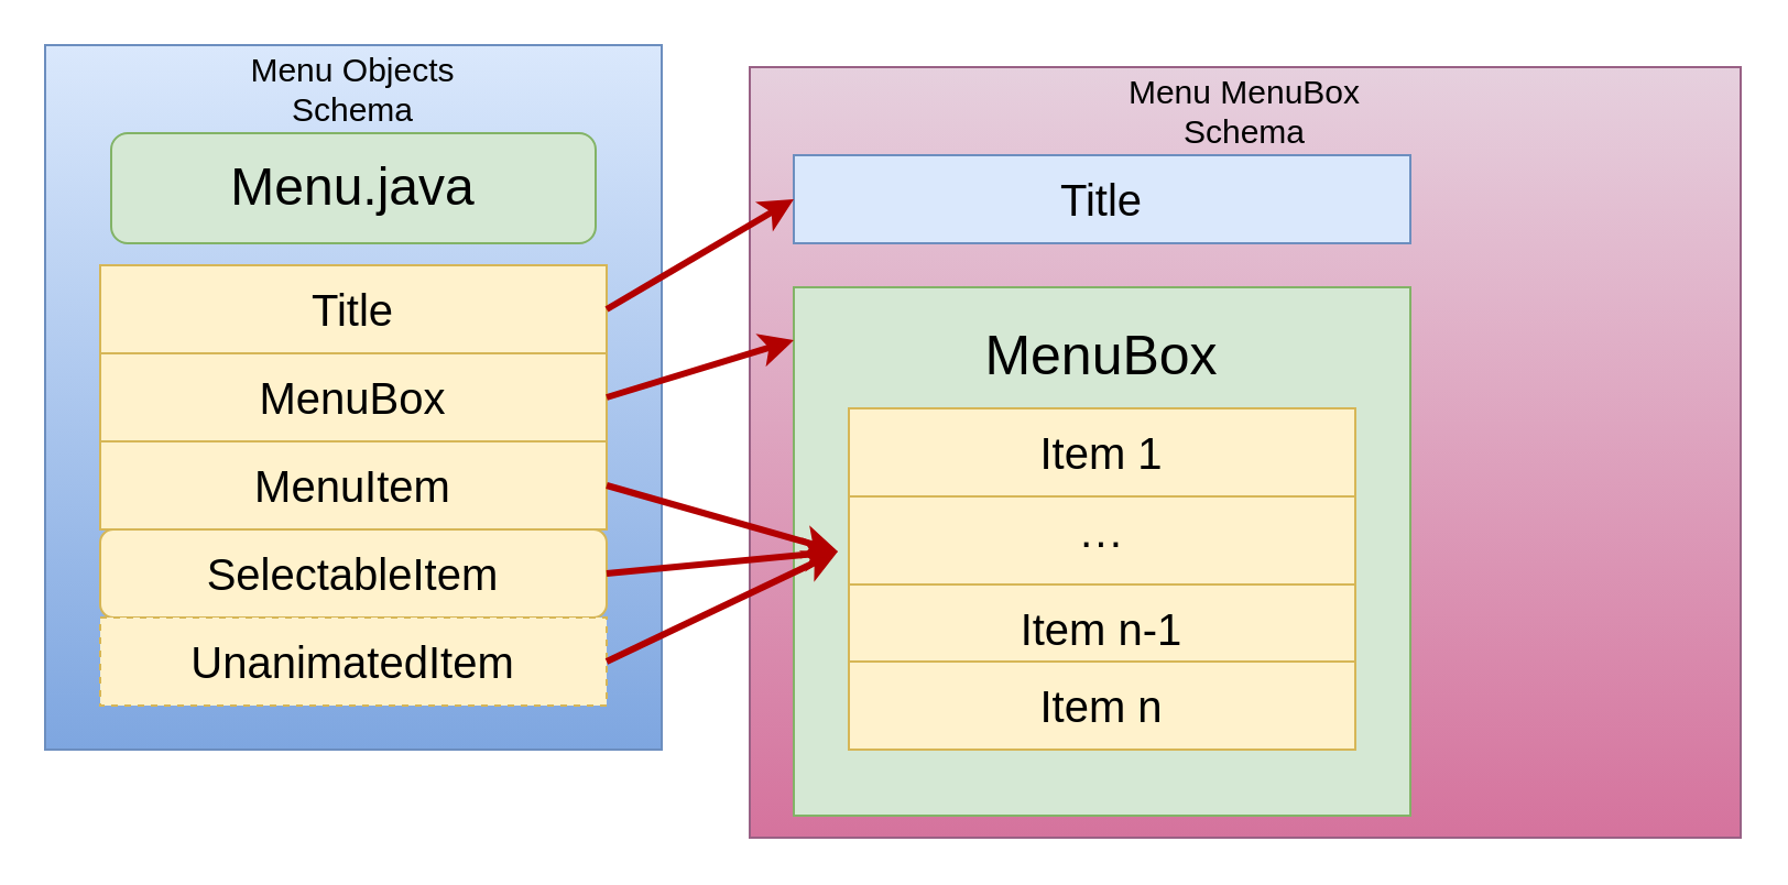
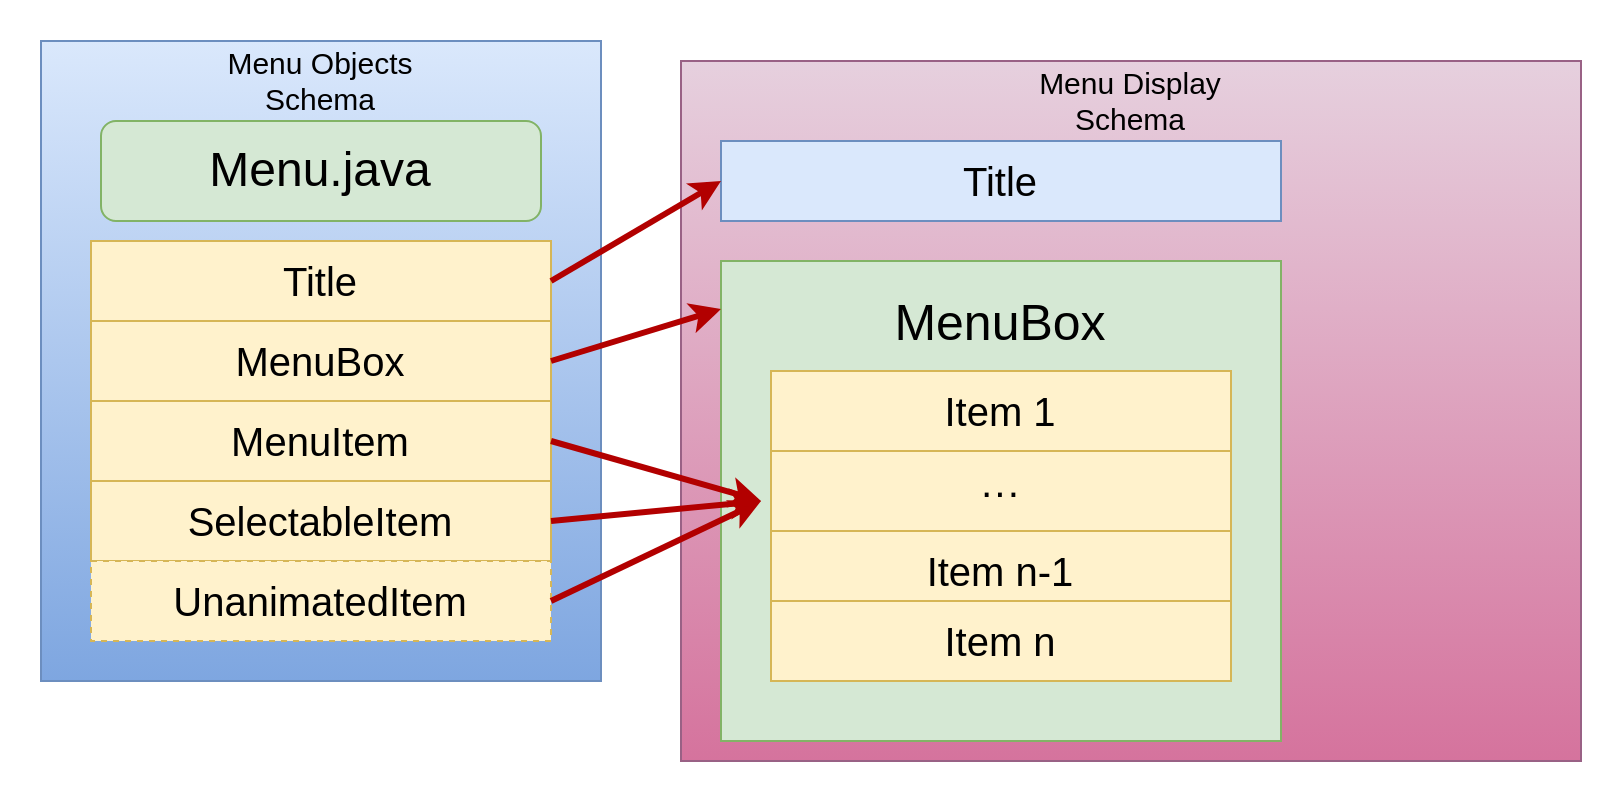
  <mxCell id="0" />
  <mxCell id="1" parent="0" />
  <mxCell id="2" value="" style="rounded=0;whiteSpace=wrap;html=1;gradientColor=#7ea6e0;fillColor=#dae8fc;strokeColor=#6c8ebf;" vertex="1" parent="1"><mxGeometry x="20" y="20" width="280" height="320" as="geometry" /></mxCell>
  <mxCell id="3" value="&lt;font style=&quot;font-size: 20px&quot;&gt;Title&lt;/font&gt;" style="rounded=0;whiteSpace=wrap;html=1;fillColor=#fff2cc;strokeColor=#d6b656;" vertex="1" parent="1"><mxGeometry x="45" y="120" width="230" height="40" as="geometry" /></mxCell>
  <mxCell id="4" value="&lt;font style=&quot;font-size: 20px&quot;&gt;MenuBox&lt;/font&gt;" style="rounded=0;whiteSpace=wrap;html=1;fillColor=#fff2cc;strokeColor=#d6b656;" vertex="1" parent="1"><mxGeometry x="45" y="160" width="230" height="40" as="geometry" /></mxCell>
  <mxCell id="5" value="&lt;font style=&quot;font-size: 20px&quot;&gt;MenuItem&lt;/font&gt;" style="rounded=0;whiteSpace=wrap;html=1;fillColor=#fff2cc;strokeColor=#d6b656;" vertex="1" parent="1"><mxGeometry x="45" y="200" width="230" height="40" as="geometry" /></mxCell>
- <mxCell id="6" value="&lt;font style=&quot;font-size: 20px&quot;&gt;SelectableItem&lt;/font&gt;" style="whiteSpace=wrap;html=1;fillColor=#fff2cc;strokeColor=#d6b656;rounded=1;" vertex="1" parent="1"><mxGeometry x="45" y="240" width="230" height="40" as="geometry" /></mxCell>
+ <mxCell id="6" value="&lt;font style=&quot;font-size: 20px&quot;&gt;SelectableItem&lt;/font&gt;" style="rounded=0;whiteSpace=wrap;html=1;fillColor=#fff2cc;strokeColor=#d6b656;" vertex="1" parent="1"><mxGeometry x="45" y="240" width="230" height="40" as="geometry" /></mxCell>
  <mxCell id="7" value="&lt;font style=&quot;font-size: 20px&quot;&gt;UnanimatedItem&lt;/font&gt;" style="rounded=0;whiteSpace=wrap;html=1;fillColor=#fff2cc;strokeColor=#d6b656;dashed=1;" vertex="1" parent="1"><mxGeometry x="45" y="280" width="230" height="40" as="geometry" /></mxCell>
  <mxCell id="8" style="edgeStyle=orthogonalEdgeStyle;rounded=0;orthogonalLoop=1;jettySize=auto;html=1;exitX=0.5;exitY=1;exitDx=0;exitDy=0;" edge="1" parent="1" source="2" target="2"><mxGeometry relative="1" as="geometry" /></mxCell>
  <mxCell id="9" value="&lt;font style=&quot;font-size: 24px&quot;&gt;Menu.java&lt;/font&gt;" style="rounded=1;whiteSpace=wrap;html=1;fillColor=#d5e8d4;strokeColor=#82b366;" vertex="1" parent="1"><mxGeometry x="50" y="60" width="220" height="50" as="geometry" /></mxCell>
  <mxCell id="10" value="" style="rounded=0;whiteSpace=wrap;html=1;gradientColor=#d5739d;fillColor=#e6d0de;strokeColor=#996185;" vertex="1" parent="1"><mxGeometry x="340" y="30" width="450" height="350" as="geometry" /></mxCell>
  <mxCell id="11" value="&lt;font style=&quot;font-size: 20px&quot;&gt;Title&lt;/font&gt;" style="rounded=0;whiteSpace=wrap;html=1;fillColor=#dae8fc;strokeColor=#6c8ebf;" vertex="1" parent="1"><mxGeometry x="360" y="70" width="280" height="40" as="geometry" /></mxCell>
  <mxCell id="12" value="" style="rounded=0;whiteSpace=wrap;html=1;fillColor=#d5e8d4;strokeColor=#82b366;" vertex="1" parent="1"><mxGeometry x="360" y="130" width="280" height="240" as="geometry" /></mxCell>
  <mxCell id="13" value="&lt;font style=&quot;font-size: 20px&quot;&gt;Item 1&lt;/font&gt;" style="rounded=0;whiteSpace=wrap;html=1;fillColor=#fff2cc;strokeColor=#d6b656;" vertex="1" parent="1"><mxGeometry x="385" y="185" width="230" height="40" as="geometry" /></mxCell>
  <mxCell id="14" value="&lt;span style=&quot;font-size: 20px&quot;&gt;···&lt;/span&gt;" style="rounded=0;whiteSpace=wrap;html=1;fillColor=#fff2cc;strokeColor=#d6b656;" vertex="1" parent="1"><mxGeometry x="385" y="225" width="230" height="40" as="geometry" /></mxCell>
  <mxCell id="15" value="&lt;font style=&quot;font-size: 20px&quot;&gt;Item n-1&lt;/font&gt;" style="rounded=0;whiteSpace=wrap;html=1;fillColor=#fff2cc;strokeColor=#d6b656;" vertex="1" parent="1"><mxGeometry x="385" y="265" width="230" height="40" as="geometry" /></mxCell>
  <mxCell id="16" value="&lt;font style=&quot;font-size: 20px&quot;&gt;Item n&lt;/font&gt;" style="rounded=0;whiteSpace=wrap;html=1;fillColor=#fff2cc;strokeColor=#d6b656;" vertex="1" parent="1"><mxGeometry x="385" y="300" width="230" height="40" as="geometry" /></mxCell>
  <mxCell id="17" value="" style="endArrow=classic;html=1;exitX=1;exitY=0.5;exitDx=0;exitDy=0;fillColor=#e51400;strokeColor=#B20000;strokeWidth=3;" edge="1" parent="1" source="5"><mxGeometry width="50" height="50" relative="1" as="geometry"><mxPoint x="370" y="420" as="sourcePoint" /><mxPoint x="380" y="250" as="targetPoint" /></mxGeometry></mxCell>
  <mxCell id="18" value="" style="endArrow=classic;html=1;exitX=1;exitY=0.5;exitDx=0;exitDy=0;fillColor=#e51400;strokeColor=#B20000;strokeWidth=3;" edge="1" parent="1" source="6"><mxGeometry width="50" height="50" relative="1" as="geometry"><mxPoint x="285" y="230" as="sourcePoint" /><mxPoint x="380" y="250" as="targetPoint" /></mxGeometry></mxCell>
  <mxCell id="19" value="" style="endArrow=classic;html=1;exitX=1;exitY=0.5;exitDx=0;exitDy=0;fillColor=#e51400;strokeColor=#B20000;strokeWidth=3;" edge="1" parent="1" source="7"><mxGeometry width="50" height="50" relative="1" as="geometry"><mxPoint x="285" y="270" as="sourcePoint" /><mxPoint x="380" y="250" as="targetPoint" /></mxGeometry></mxCell>
  <mxCell id="20" value="" style="endArrow=classic;html=1;exitX=1;exitY=0.5;exitDx=0;exitDy=0;fillColor=#e51400;strokeColor=#B20000;strokeWidth=3;" edge="1" parent="1" source="3"><mxGeometry width="50" height="50" relative="1" as="geometry"><mxPoint x="280" y="95" as="sourcePoint" /><mxPoint x="360" y="90" as="targetPoint" /></mxGeometry></mxCell>
  <mxCell id="21" value="" style="endArrow=classic;html=1;exitX=1;exitY=0.5;exitDx=0;exitDy=0;fillColor=#e51400;strokeColor=#B20000;strokeWidth=3;entryX=0;entryY=0.1;entryDx=0;entryDy=0;entryPerimeter=0;" edge="1" parent="1" source="4" target="12"><mxGeometry width="50" height="50" relative="1" as="geometry"><mxPoint x="290" y="105" as="sourcePoint" /><mxPoint x="350" y="155" as="targetPoint" /></mxGeometry></mxCell>
- <mxCell id="22" value="&lt;font style=&quot;font-size: 15px&quot;&gt;Menu MenuBox Schema&lt;/font&gt;" style="text;html=1;strokeColor=none;fillColor=none;align=center;verticalAlign=middle;whiteSpace=wrap;rounded=0;" vertex="1" parent="1"><mxGeometry x="490" y="40" width="150" height="20" as="geometry" /></mxCell>
+ <mxCell id="22" value="&lt;font style=&quot;font-size: 15px&quot;&gt;Menu Display Schema&lt;/font&gt;" style="text;html=1;strokeColor=none;fillColor=none;align=center;verticalAlign=middle;whiteSpace=wrap;rounded=0;" vertex="1" parent="1"><mxGeometry x="490" y="40" width="150" height="20" as="geometry" /></mxCell>
  <mxCell id="23" value="&lt;font style=&quot;font-size: 15px&quot;&gt;Menu Objects Schema&lt;/font&gt;" style="text;html=1;strokeColor=none;fillColor=none;align=center;verticalAlign=middle;whiteSpace=wrap;rounded=0;" vertex="1" parent="1"><mxGeometry x="85" y="30" width="150" height="20" as="geometry" /></mxCell>
  <mxCell id="24" value="&lt;font style=&quot;font-size: 25px&quot;&gt;MenuBox&lt;/font&gt;" style="text;html=1;strokeColor=none;fillColor=none;align=center;verticalAlign=middle;whiteSpace=wrap;rounded=0;" vertex="1" parent="1"><mxGeometry x="480" y="150" width="40" height="20" as="geometry" /></mxCell>
